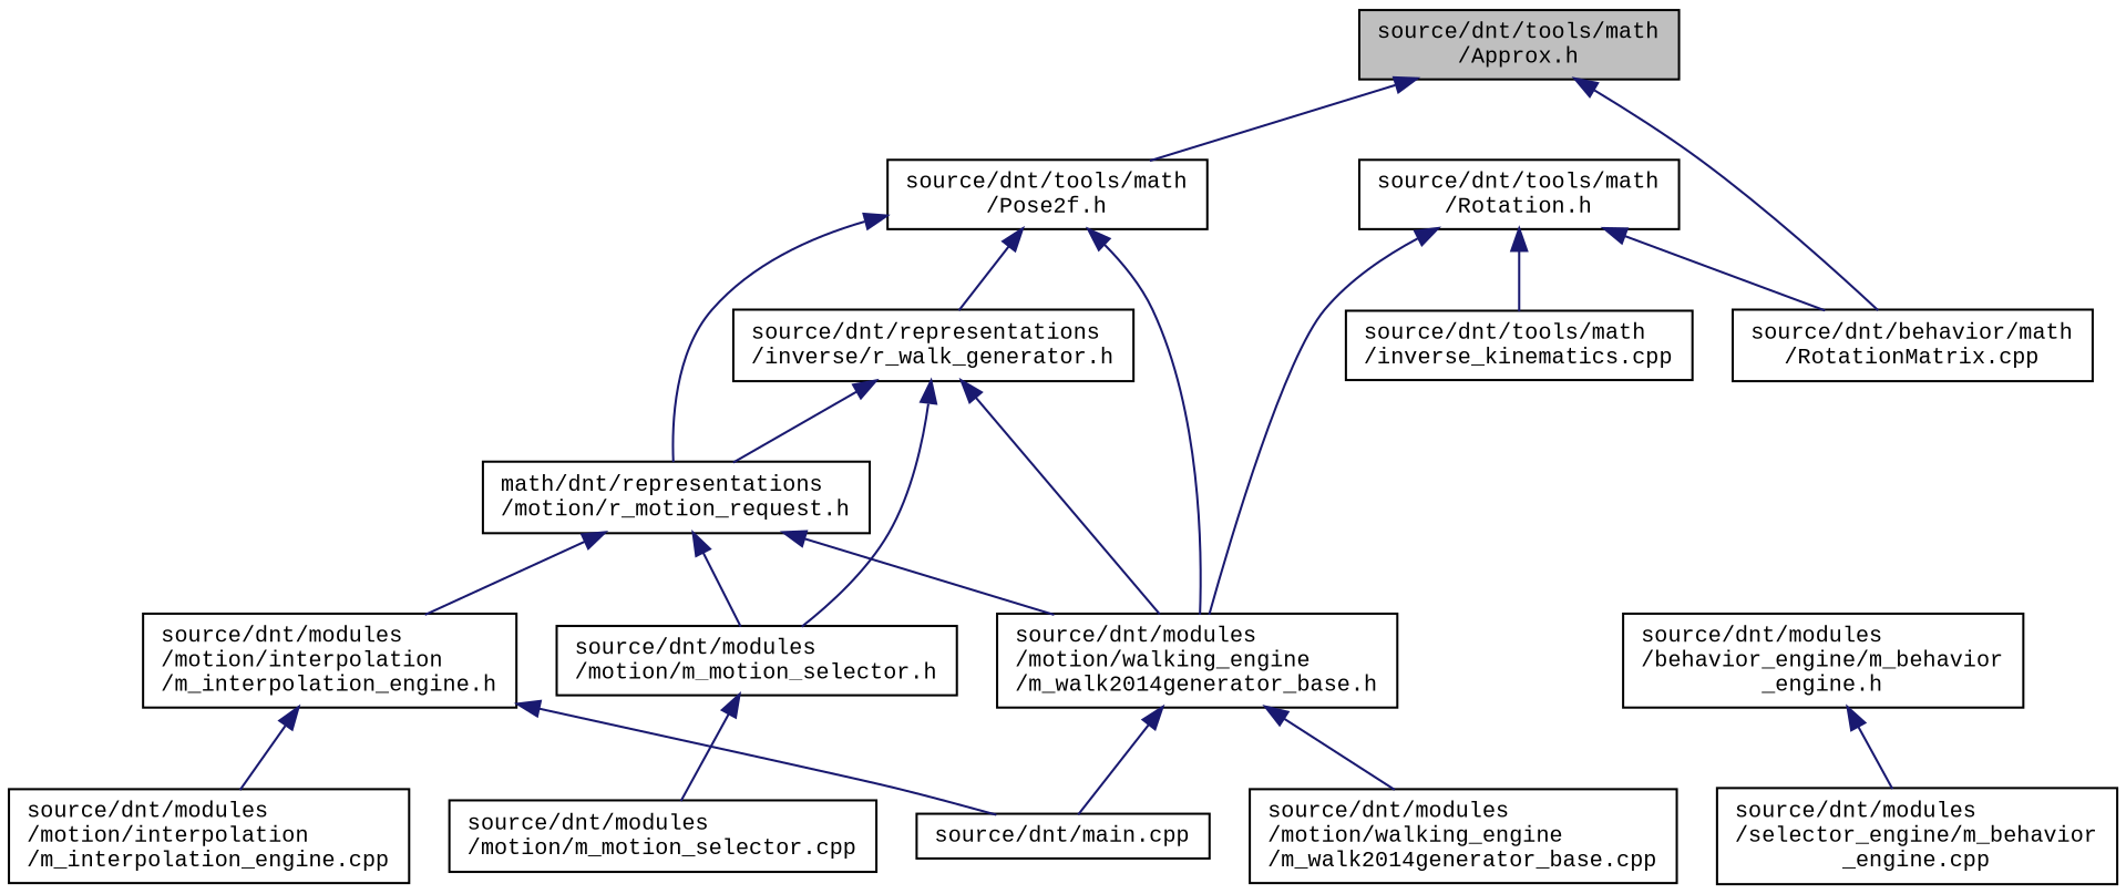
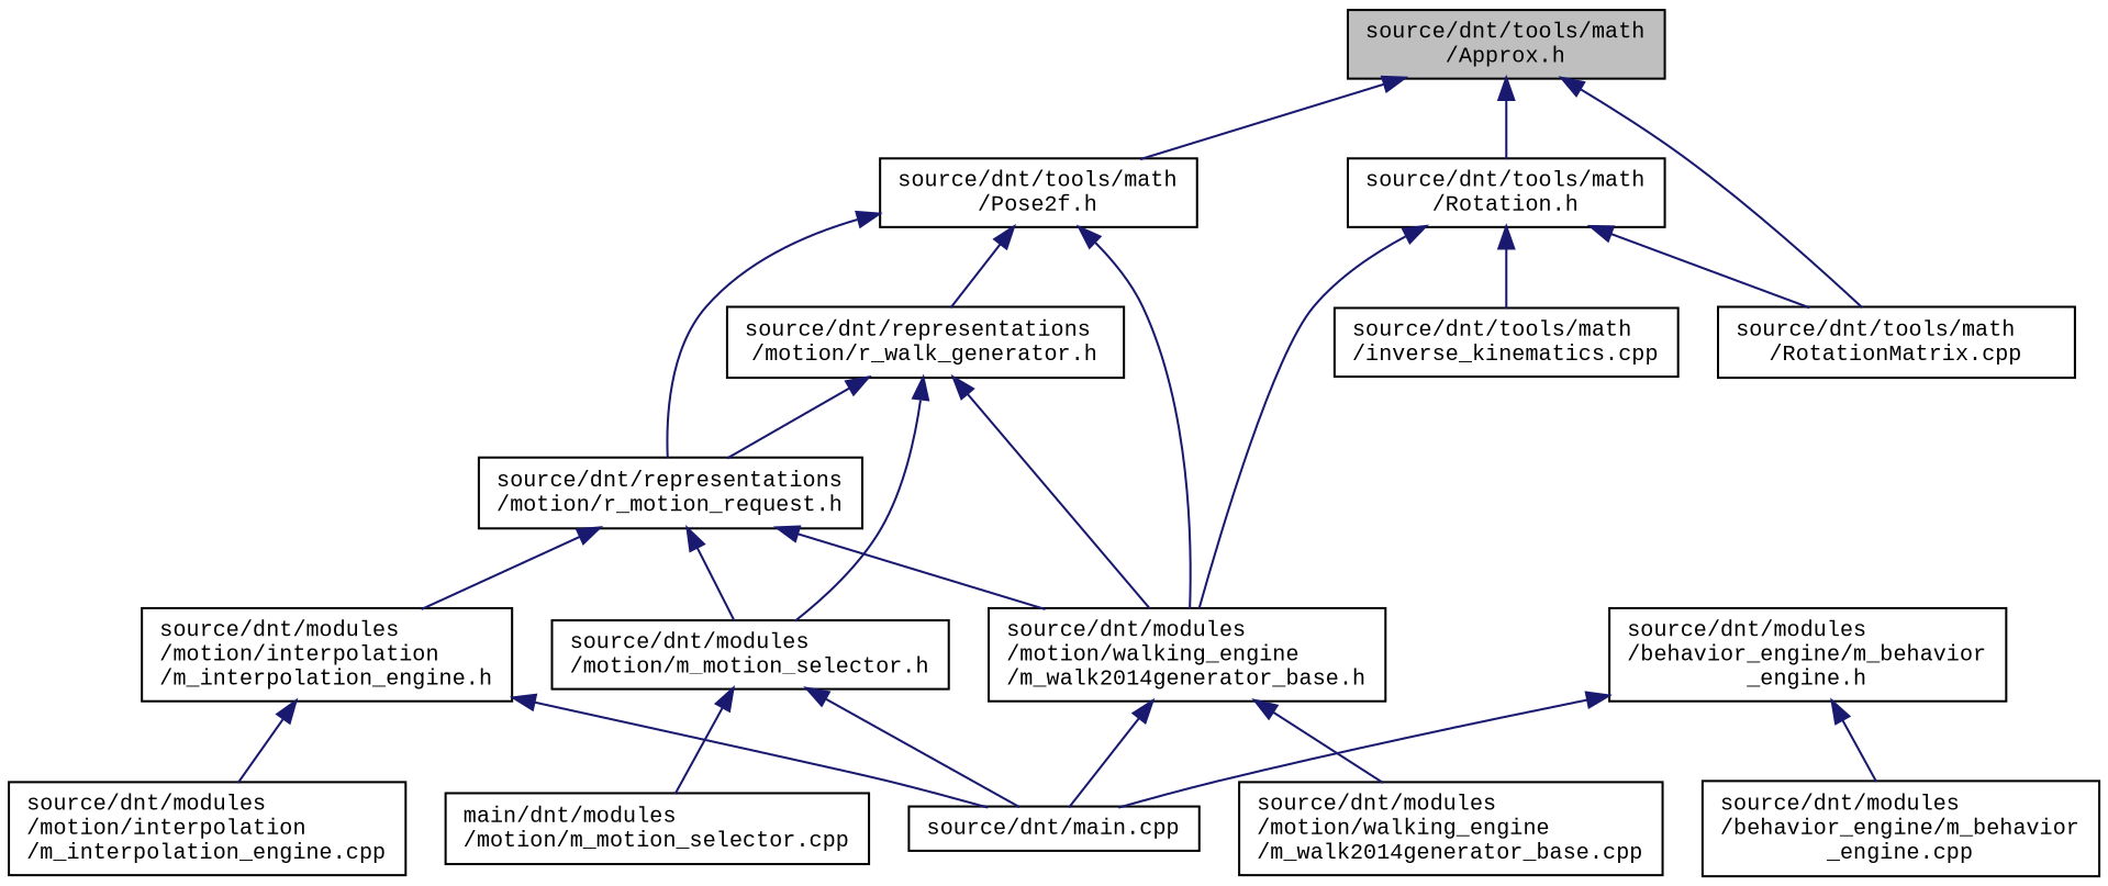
  digraph {
    fontname="Liberation Mono"
    node [color=black fillcolor=white fontname="Liberation Mono" fontsize=10 shape=record style=filled]
    edge [color=midnightblue dir=back fontname="Liberation Mono" fontsize=10 labelfontname=Helvetica labelfontsize=10 style=solid]
    n1 [fillcolor=grey75 fontcolor=black height=0.2 label="source/dnt/tools/math\l/Approx.h" width=0.4]
    n2 [height=0.2 label="source/dnt/tools/math\l/Pose2f.h" width=0.4]
    n3 [height=0.2 label="source/dnt/tools/math\l/Rotation.h" width=0.4]
-   n4 [height=0.2 label="source/dnt/behavior/math\l/RotationMatrix.cpp" width=0.4]
+   n4 [height=0.2 label="source/dnt/tools/math\l/RotationMatrix.cpp" width=0.4]
    n5 [height=0.2 label="source/dnt/modules\l/motion/walking_engine\l/m_walk2014generator_base.h" width=0.4]
-   n6 [height=0.2 label="math/dnt/representations\l/motion/r_motion_request.h" width=0.4]
-   n7 [height=0.2 label="source/dnt/representations\l/inverse/r_walk_generator.h" width=0.4]
+   n6 [height=0.2 label="source/dnt/representations\l/motion/r_motion_request.h" width=0.4]
+   n7 [height=0.2 label="source/dnt/representations\l/motion/r_walk_generator.h" width=0.4]
    n8 [height=0.2 label="source/dnt/tools/math\l/inverse_kinematics.cpp" width=0.4]
    n9 [height=0.2 label="source/dnt/main.cpp" width=0.4]
    n10 [height=0.2 label="source/dnt/modules\l/motion/walking_engine\l/m_walk2014generator_base.cpp" width=0.4]
    n11 [height=0.2 label="source/dnt/modules\l/motion/interpolation\l/m_interpolation_engine.h" width=0.4]
    n12 [height=0.2 label="source/dnt/modules\l/motion/m_motion_selector.h" width=0.4]
    n13 [height=0.2 label="source/dnt/modules\l/behavior_engine/m_behavior\l_engine.h" width=0.4]
-   n14 [height=0.2 label="source/dnt/modules\l/selector_engine/m_behavior\l_engine.cpp" width=0.4]
+   n14 [height=0.2 label="source/dnt/modules\l/behavior_engine/m_behavior\l_engine.cpp" width=0.4]
    n15 [height=0.2 label="source/dnt/modules\l/motion/interpolation\l/m_interpolation_engine.cpp" width=0.4]
-   n16 [height=0.2 label="source/dnt/modules\l/motion/m_motion_selector.cpp" width=0.4]
+   n16 [height=0.2 label="main/dnt/modules\l/motion/m_motion_selector.cpp" width=0.4]
    n1 -> n2
+   n1 -> n3
    n1 -> n4
    n2 -> n5
    n2 -> n6
    n2 -> n7
    n3 -> n4
    n3 -> n5
    n3 -> n8
    n5 -> n9
    n5 -> n10
    n6 -> n5
    n6 -> n11
    n6 -> n12
    n7 -> n5
    n7 -> n6
    n7 -> n12
    n11 -> n9
    n11 -> n15
+   n12 -> n9
    n12 -> n16
+   n13 -> n9
    n13 -> n14
  }
